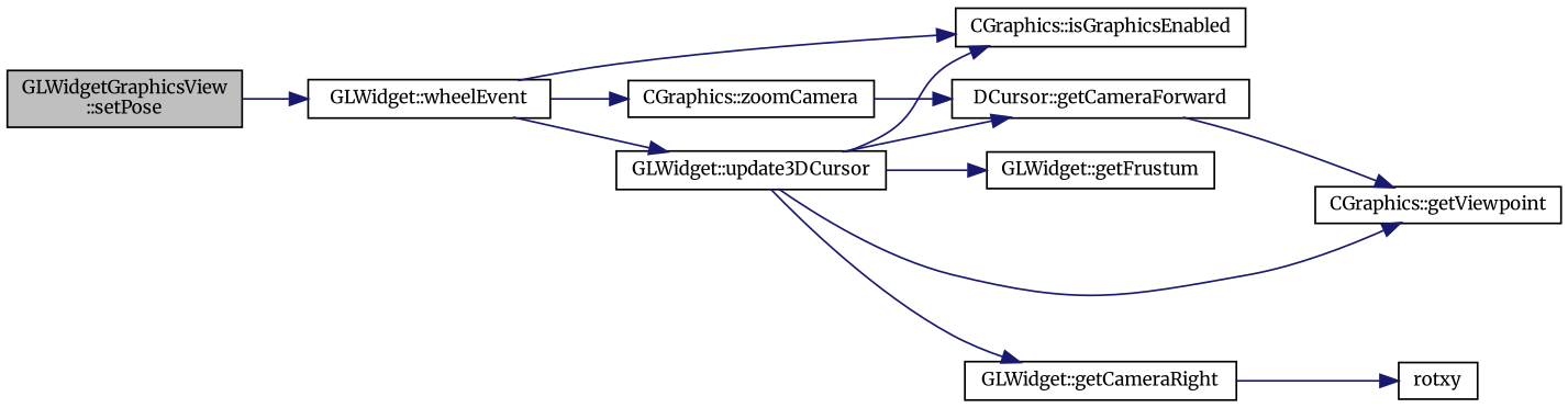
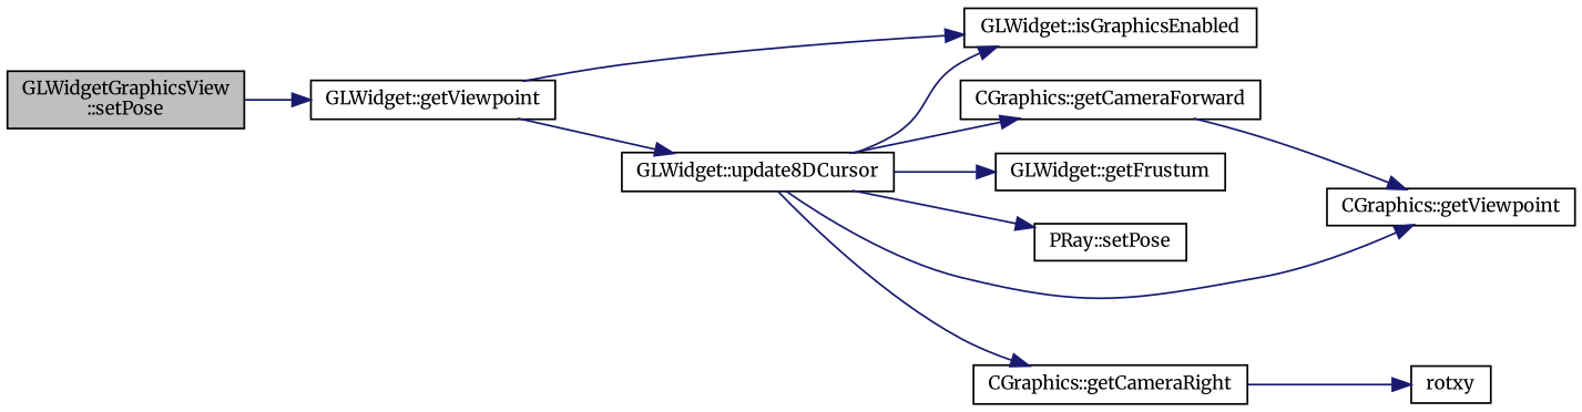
  digraph {
    fontname=Merriweather
    rankdir=LR
    node [color=black fillcolor=white fontname=Merriweather fontsize=10 shape=record style=filled]
    edge [color=midnightblue fontname=Merriweather fontsize=10 labelfontname=Helvetica labelfontsize=10 style=solid]
    n1 [fillcolor=grey75 fontcolor=black height=0.2 label="GLWidgetGraphicsView\l::setPose" width=0.4]
-   n2 [height=0.2 label="GLWidget::wheelEvent" width=0.4]
-   n3 [height=0.2 label="CGraphics::isGraphicsEnabled" width=0.4]
-   n4 [height=0.2 label="GLWidget::update3DCursor" width=0.4]
-   n5 [height=0.2 label="CGraphics::zoomCamera" width=0.4]
-   n6 [height=0.2 label="DCursor::getCameraForward" width=0.4]
-   n7 [height=0.2 label="GLWidget::getCameraRight" width=0.4]
+   n2 [height=0.2 label="GLWidget::getViewpoint" width=0.4]
+   n3 [height=0.2 label="GLWidget::isGraphicsEnabled" width=0.4]
+   n4 [height=0.2 label="GLWidget::update8DCursor" width=0.4]
+   n6 [height=0.2 label="CGraphics::getCameraForward" width=0.4]
+   n7 [height=0.2 label="CGraphics::getCameraRight" width=0.4]
    n8 [height=0.2 label="GLWidget::getFrustum" width=0.4]
    n9 [height=0.2 label="CGraphics::getViewpoint" width=0.4]
+   n10 [height=0.2 label="PRay::setPose" width=0.4]
    n11 [height=0.2 label=rotxy width=0.4]
    n1 -> n2
    n2 -> n3
    n2 -> n4
-   n2 -> n5
    n4 -> n3
    n4 -> n6
    n4 -> n7
    n4 -> n8
    n4 -> n9
-   n5 -> n6
+   n4 -> n10
    n6 -> n9
    n7 -> n11
  }
